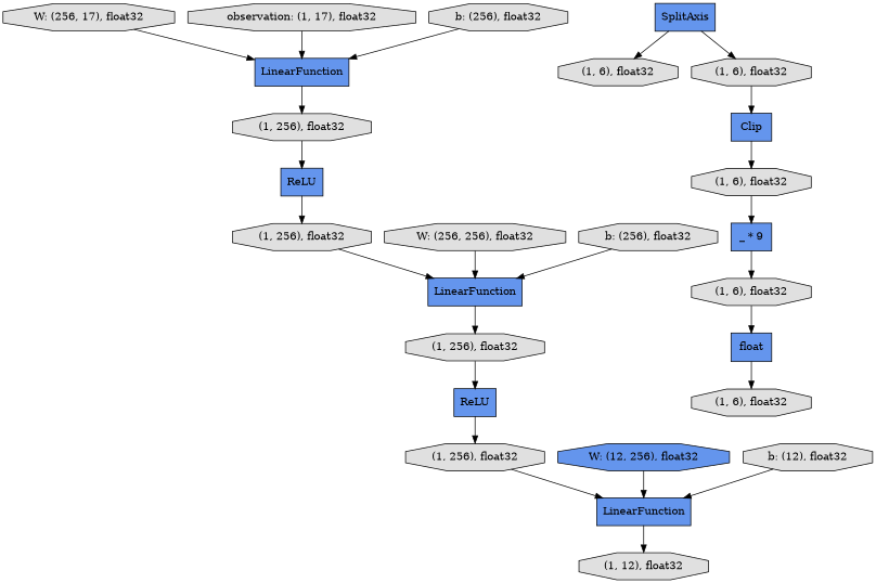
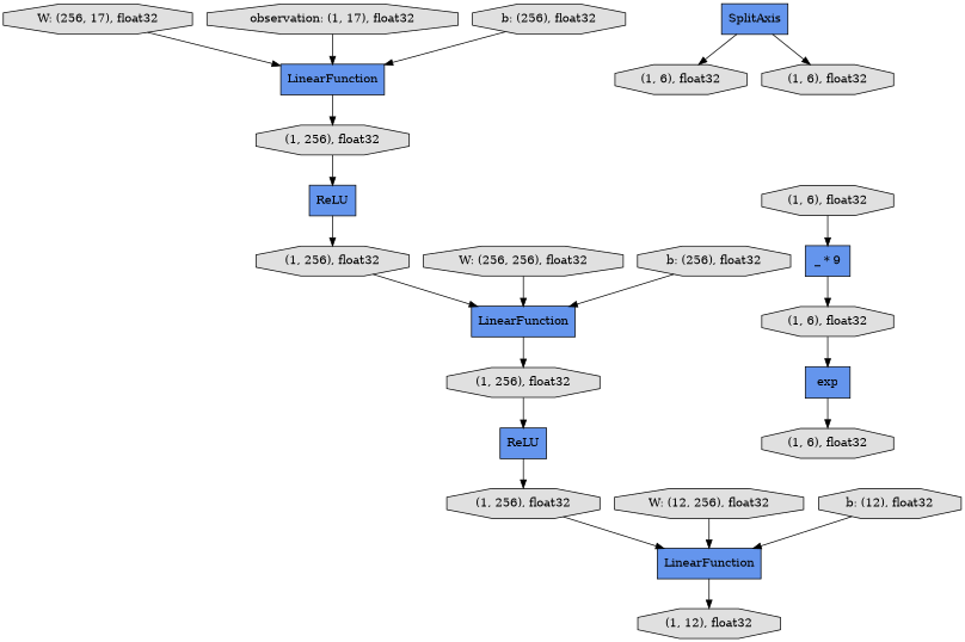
  digraph {
    rankdir=TB
    node [fillcolor="#E0E0E0" shape=octagon style=filled]
    n1 [label="W: (256, 17), float32"]
    n2 [fillcolor="#6495ED" label=LinearFunction shape=record]
    n3 [label="(1, 256), float32"]
    n4 [label="observation: (1, 17), float32"]
    n5 [label="(1, 6), float32"]
    n6 [label="(1, 6), float32"]
-   n7 [fillcolor="#6495ED" label=Clip shape=record]
    n8 [label="(1, 6), float32"]
    n9 [label="b: (256), float32"]
    n10 [fillcolor="#6495ED" label="_ * 9" shape=record]
    n11 [label="(1, 6), float32"]
    n12 [fillcolor="#6495ED" label=ReLU shape=record]
    n13 [label="(1, 256), float32"]
    n14 [fillcolor="#6495ED" label=LinearFunction shape=record]
    n15 [label="W: (256, 256), float32"]
    n16 [label="(1, 256), float32"]
-   n17 [fillcolor="#6495ED" label=float shape=record]
+   n17 [fillcolor="#6495ED" label=exp shape=record]
    n18 [label="(1, 6), float32"]
    n19 [label="b: (256), float32"]
    n20 [fillcolor="#6495ED" label=ReLU shape=record]
    n21 [label="(1, 256), float32"]
    n22 [fillcolor="#6495ED" label=LinearFunction shape=record]
-   n23 [fillcolor="#6495ED" label="W: (12, 256), float32"]
+   n23 [label="W: (12, 256), float32"]
    n24 [label="(1, 12), float32"]
    n25 [label="b: (12), float32"]
    n26 [fillcolor="#6495ED" label=SplitAxis shape=record]
    n1 -> n2
    n2 -> n3
    n3 -> n12
    n4 -> n2
-   n6 -> n7
-   n7 -> n8
    n8 -> n10
    n9 -> n2
    n10 -> n11
    n11 -> n17
    n12 -> n13
    n13 -> n14
    n14 -> n16
    n15 -> n14
    n16 -> n20
    n17 -> n18
    n19 -> n14
    n20 -> n21
    n21 -> n22
    n22 -> n24
    n23 -> n22
    n25 -> n22
    n26 -> n5
    n26 -> n6
  }
